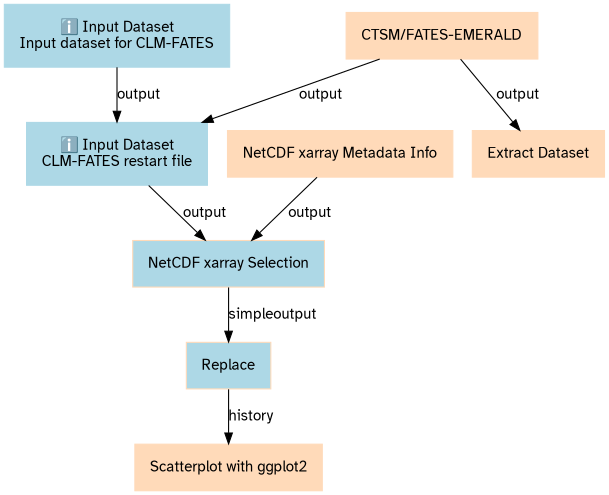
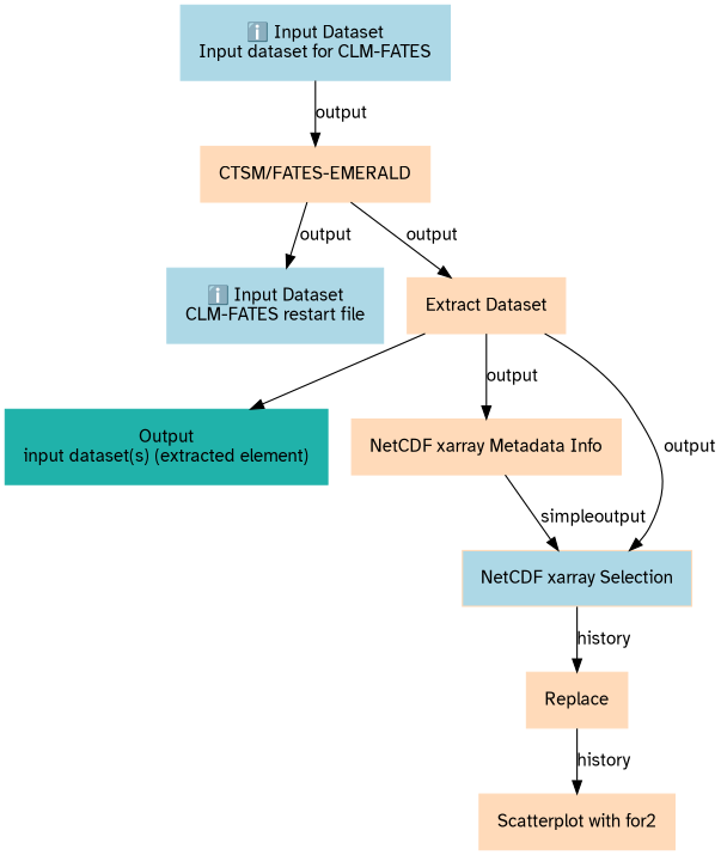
  digraph {
    node [color=peachpuff fontname="Atkinson Hyperlegible" margin="0.2,0.2" shape=box style=filled]
    edge [fontname="Atkinson Hyperlegible"]
    n1 [color=lightblue label="ℹ️ Input Dataset\nInput dataset for CLM-FATES"]
    n2 [label="CTSM/FATES-EMERALD"]
    n3 [color=lightblue label="ℹ️ Input Dataset\nCLM-FATES restart file"]
    n4 [label="Extract Dataset"]
+   n5 [color=lightseagreen label="Output\ninput dataset(s) (extracted element)"]
    n6 [label="NetCDF xarray Metadata Info"]
    n7 [fillcolor=lightblue label="NetCDF xarray Selection"]
-   n8 [label=Replace fillcolor=lightblue]
-   n9 [label="Scatterplot with ggplot2"]
-   n1 -> n3 [label=output]
+   n8 [label=Replace]
+   n9 [label="Scatterplot with for2"]
+   n1 -> n2 [label=output]
    n2 -> n3 [label=output]
    n2 -> n4 [label=output]
-   n3 -> n7 [label=output]
-   n6 -> n7 [label=output]
-   n7 -> n8 [label=simpleoutput]
+   n4 -> n5
+   n4 -> n6 [label=output]
+   n4 -> n7 [label=output]
+   n6 -> n7 [label=simpleoutput]
+   n7 -> n8 [label=history]
    n8 -> n9 [label=history]
  }
